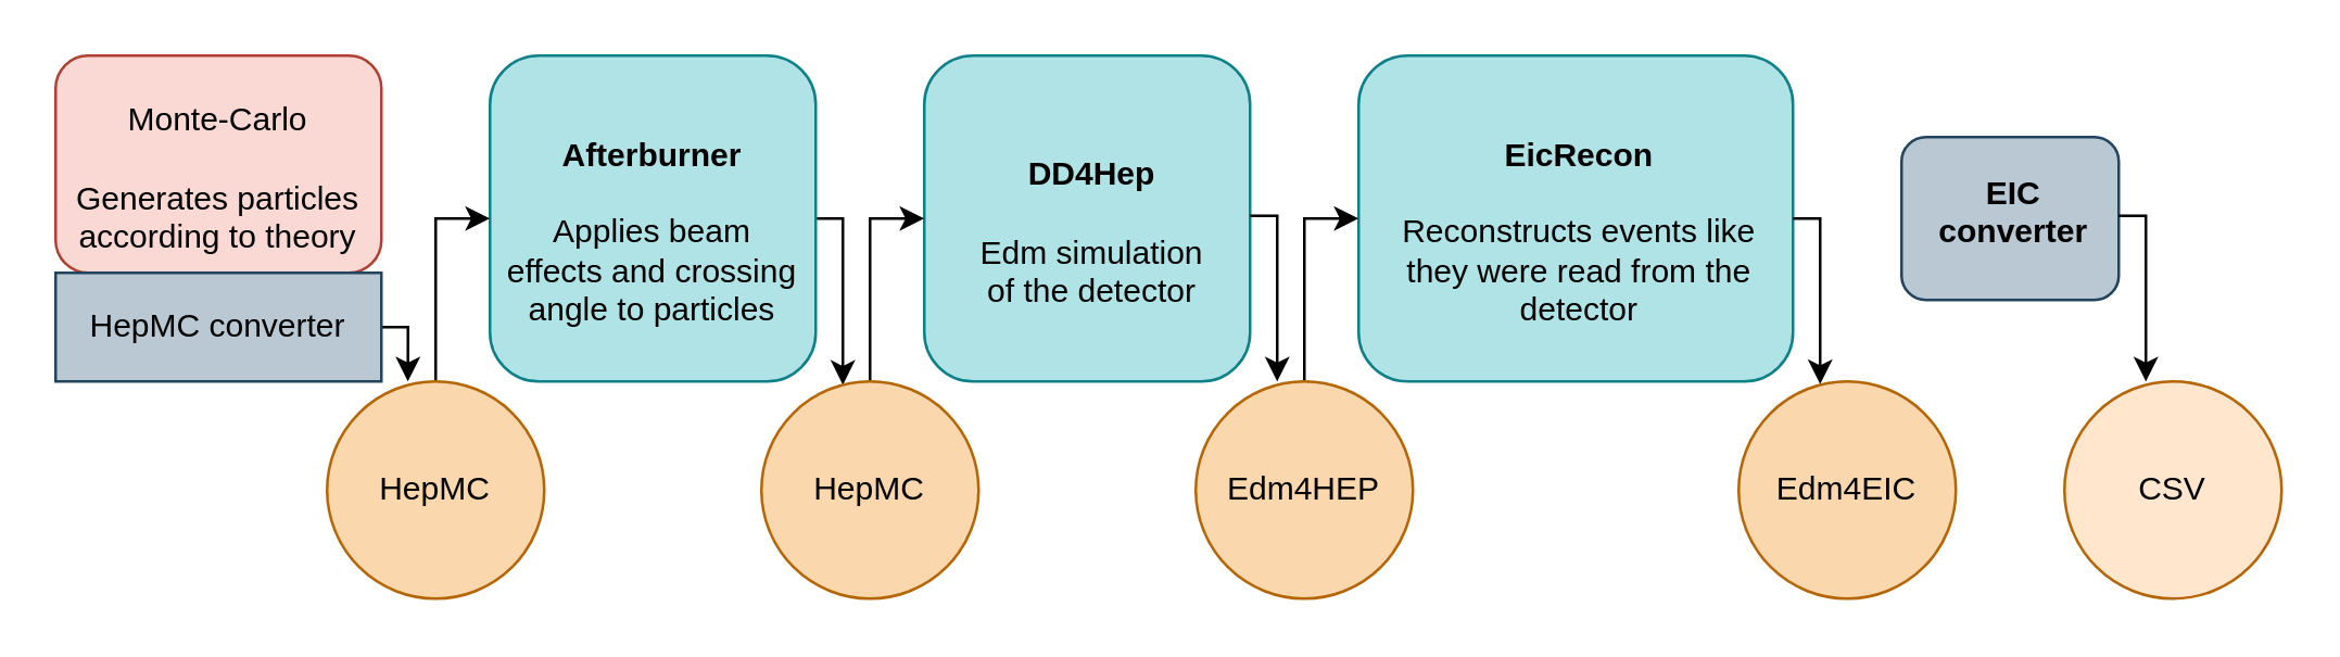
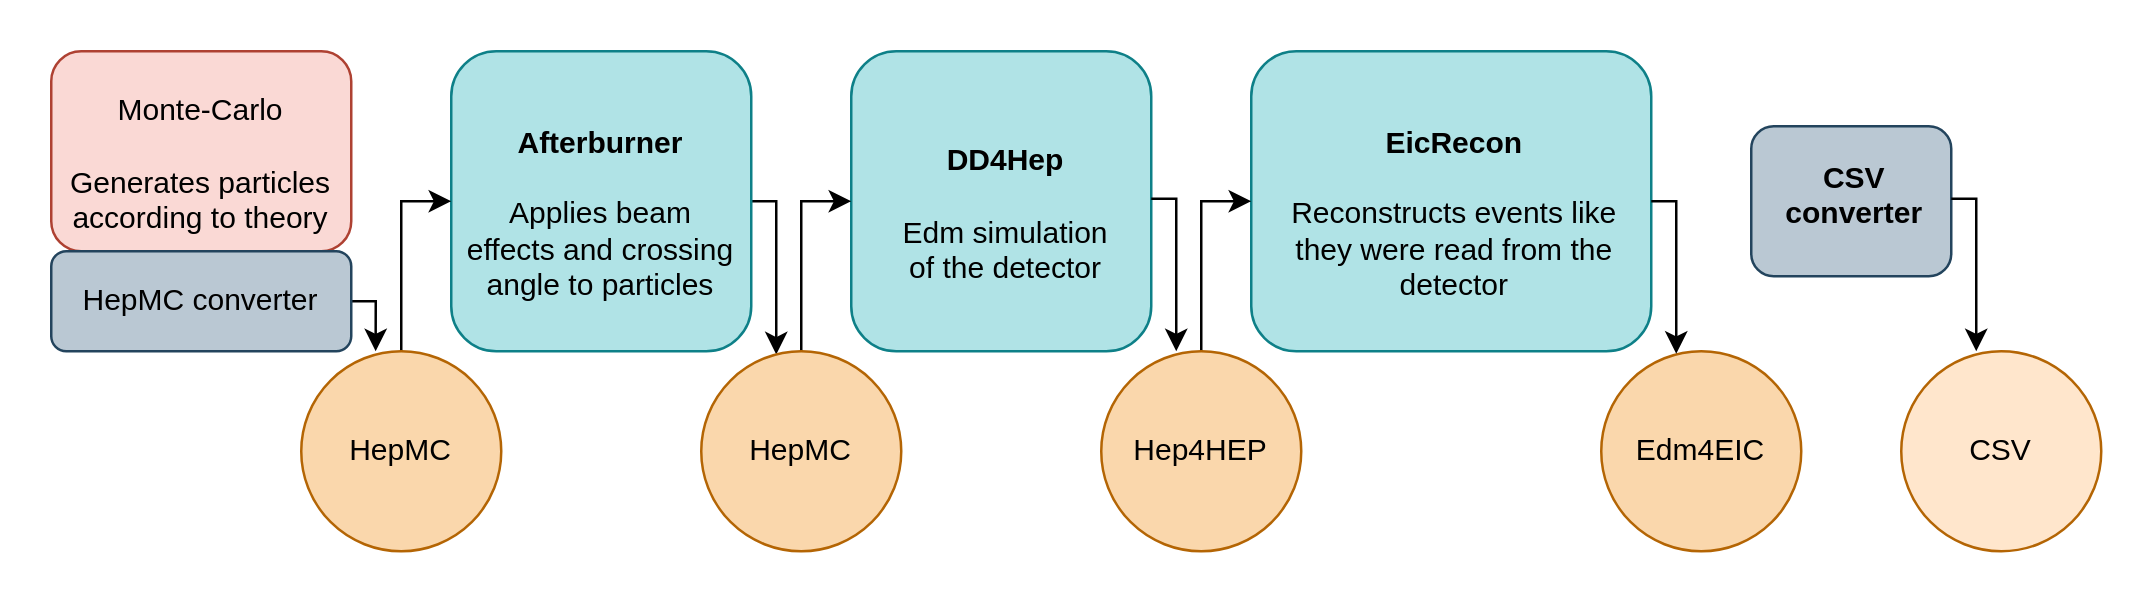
  <mxCell id="0" />
  <mxCell id="1" parent="0" />
  <mxCell id="2" style="edgeStyle=orthogonalEdgeStyle;rounded=0;orthogonalLoop=1;jettySize=auto;html=1;exitX=1;exitY=0.5;exitDx=0;exitDy=0;" parent="1" source="3" target="10" edge="1"><mxGeometry relative="1" as="geometry"><mxPoint x="310" y="110" as="targetPoint" /><Array as="points"><mxPoint x="310" y="80" /></Array></mxGeometry></mxCell>
  <mxCell id="3" value="&lt;b&gt;&lt;font&gt;Afterburner&lt;/font&gt;&lt;/b&gt;&lt;br&gt;&lt;br&gt;Applies beam effects and crossing angle to particles" style="rounded=1;whiteSpace=wrap;html=1;spacingLeft=5;spacingRight=5;fillColor=#b0e3e6;strokeColor=#0e8088;labelBackgroundColor=none;spacingTop=10;" parent="1" vertex="1"><mxGeometry x="180" y="20" width="120" height="120" as="geometry" /></mxCell>
  <mxCell id="4" style="edgeStyle=orthogonalEdgeStyle;rounded=0;orthogonalLoop=1;jettySize=auto;html=1;exitX=0.5;exitY=0;exitDx=0;exitDy=0;entryX=0;entryY=0.5;entryDx=0;entryDy=0;" parent="1" source="5" target="3" edge="1"><mxGeometry relative="1" as="geometry" /></mxCell>
  <mxCell id="5" value="HepMC" style="ellipse;whiteSpace=wrap;html=1;aspect=fixed;fillColor=#fad7ac;strokeColor=#b46504;" parent="1" vertex="1"><mxGeometry x="120" y="140" width="80" height="80" as="geometry" /></mxCell>
  <mxCell id="6" value="&lt;b&gt;&lt;font&gt;DD4Hep&lt;/font&gt;&lt;/b&gt;&lt;div&gt;&lt;br&gt;Edm simulation of&amp;nbsp;&lt;span style=&quot;background-color: transparent; color: light-dark(rgb(0, 0, 0), rgb(237, 237, 237));&quot;&gt;the detector&lt;/span&gt;&lt;/div&gt;" style="rounded=1;whiteSpace=wrap;html=1;spacingLeft=9;spacingRight=5;fillColor=#b0e3e6;strokeColor=#0e8088;labelBackgroundColor=none;spacingTop=10;" parent="1" vertex="1"><mxGeometry x="340" y="20" width="120" height="120" as="geometry" /></mxCell>
  <mxCell id="7" value="&lt;b&gt;&lt;font&gt;EicRecon&lt;/font&gt;&lt;/b&gt;&lt;div&gt;&lt;br&gt;Reconstructs events like they were read from the detector&lt;/div&gt;" style="rounded=1;whiteSpace=wrap;html=1;spacingLeft=10;spacingRight=7;fillColor=#b0e3e6;strokeColor=#0e8088;labelBackgroundColor=none;spacingTop=10;" parent="1" vertex="1"><mxGeometry x="500" y="20" width="160" height="120" as="geometry" /></mxCell>
- <mxCell id="8" value="&lt;b&gt;&lt;font&gt;EIC converter&lt;/font&gt;&lt;/b&gt;&lt;div&gt;&lt;br&gt;&lt;/div&gt;" style="rounded=1;whiteSpace=wrap;html=1;spacingLeft=10;spacingRight=7;fillColor=#bac8d3;strokeColor=#23445d;labelBackgroundColor=none;spacingTop=10;" parent="1" vertex="1"><mxGeometry x="700" y="50" width="80" height="60" as="geometry" /></mxCell>
+ <mxCell id="8" value="&lt;b&gt;&lt;font&gt;CSV converter&lt;/font&gt;&lt;/b&gt;&lt;div&gt;&lt;br&gt;&lt;/div&gt;" style="rounded=1;whiteSpace=wrap;html=1;spacingLeft=10;spacingRight=7;fillColor=#bac8d3;strokeColor=#23445d;labelBackgroundColor=none;spacingTop=10;" parent="1" vertex="1"><mxGeometry x="700" y="50" width="80" height="60" as="geometry" /></mxCell>
  <mxCell id="9" style="edgeStyle=orthogonalEdgeStyle;rounded=0;orthogonalLoop=1;jettySize=auto;html=1;exitX=0.5;exitY=0;exitDx=0;exitDy=0;entryX=0;entryY=0.5;entryDx=0;entryDy=0;" parent="1" source="10" target="6" edge="1"><mxGeometry relative="1" as="geometry" /></mxCell>
  <mxCell id="10" value="HepMC" style="ellipse;whiteSpace=wrap;html=1;aspect=fixed;fillColor=#fad7ac;strokeColor=#b46504;" parent="1" vertex="1"><mxGeometry x="280" y="140" width="80" height="80" as="geometry" /></mxCell>
  <mxCell id="11" style="edgeStyle=orthogonalEdgeStyle;rounded=0;orthogonalLoop=1;jettySize=auto;html=1;exitX=0.5;exitY=0;exitDx=0;exitDy=0;entryX=0;entryY=0.5;entryDx=0;entryDy=0;" parent="1" source="12" target="7" edge="1"><mxGeometry relative="1" as="geometry" /></mxCell>
- <mxCell id="12" value="Edm4HEP" style="ellipse;whiteSpace=wrap;html=1;aspect=fixed;fillColor=#fad7ac;strokeColor=#b46504;" parent="1" vertex="1"><mxGeometry x="440" y="140" width="80" height="80" as="geometry" /></mxCell>
+ <mxCell id="12" value="Hep4HEP" style="ellipse;whiteSpace=wrap;html=1;aspect=fixed;fillColor=#fad7ac;strokeColor=#b46504;" parent="1" vertex="1"><mxGeometry x="440" y="140" width="80" height="80" as="geometry" /></mxCell>
  <mxCell id="13" value="Edm4EIC" style="ellipse;whiteSpace=wrap;html=1;aspect=fixed;fillColor=#fad7ac;strokeColor=#b46504;" parent="1" vertex="1"><mxGeometry x="640" y="140" width="80" height="80" as="geometry" /></mxCell>
  <mxCell id="14" style="edgeStyle=orthogonalEdgeStyle;rounded=0;orthogonalLoop=1;jettySize=auto;html=1;exitX=1;exitY=0.5;exitDx=0;exitDy=0;entryX=0.372;entryY=0;entryDx=0;entryDy=0;entryPerimeter=0;" parent="1" source="16" target="5" edge="1"><mxGeometry relative="1" as="geometry"><Array as="points"><mxPoint x="150" y="120" /></Array></mxGeometry></mxCell>
  <mxCell id="15" value="Monte-Carlo&lt;br&gt;&lt;br&gt;Generates particles according to theory" style="rounded=1;whiteSpace=wrap;spacingLeft=5;spacingRight=5;fillColor=#fad9d5;strokeColor=#ae4132;labelBackgroundColor=none;spacingTop=10;fontColor=default;textShadow=0;html=1;convertToSvg=0;" parent="1" vertex="1"><mxGeometry y="20" width="120" height="80" as="geometry" x="20" /></mxCell>
- <mxCell id="16" value="HepMC converter" style="whiteSpace=wrap;html=1;fillColor=#bac8d3;strokeColor=#23445d;rounded=0;" parent="1" vertex="1"><mxGeometry y="100" width="120" height="40" as="geometry" x="20" /></mxCell>
+ <mxCell id="16" value="HepMC converter" style="rounded=1;whiteSpace=wrap;html=1;fillColor=#bac8d3;strokeColor=#23445d;" parent="1" vertex="1"><mxGeometry y="100" width="120" height="40" as="geometry" x="20" /></mxCell>
  <mxCell id="17" value="CSV" style="ellipse;whiteSpace=wrap;html=1;aspect=fixed;fillColor=#ffe6cc;strokeColor=#b46504;" parent="1" vertex="1"><mxGeometry x="760" y="140" width="80" height="80" as="geometry" /></mxCell>
  <mxCell id="18" style="edgeStyle=orthogonalEdgeStyle;rounded=0;orthogonalLoop=1;jettySize=auto;html=1;exitX=1;exitY=0.5;exitDx=0;exitDy=0;" parent="1" edge="1"><mxGeometry relative="1" as="geometry"><mxPoint x="470" y="140" as="targetPoint" /><mxPoint x="460" y="79" as="sourcePoint" /><Array as="points"><mxPoint x="470" y="79" /></Array></mxGeometry></mxCell>
  <mxCell id="19" style="edgeStyle=orthogonalEdgeStyle;rounded=0;orthogonalLoop=1;jettySize=auto;html=1;exitX=1;exitY=0.5;exitDx=0;exitDy=0;" parent="1" edge="1"><mxGeometry relative="1" as="geometry"><mxPoint x="670" y="141" as="targetPoint" /><mxPoint x="660" y="80" as="sourcePoint" /><Array as="points"><mxPoint x="670" y="80" /></Array></mxGeometry></mxCell>
  <mxCell id="20" style="edgeStyle=orthogonalEdgeStyle;rounded=0;orthogonalLoop=1;jettySize=auto;html=1;exitX=1;exitY=0.5;exitDx=0;exitDy=0;" parent="1" edge="1"><mxGeometry relative="1" as="geometry"><mxPoint x="790" y="140" as="targetPoint" /><mxPoint x="780" y="79" as="sourcePoint" /><Array as="points"><mxPoint x="790" y="79" /></Array></mxGeometry></mxCell>
